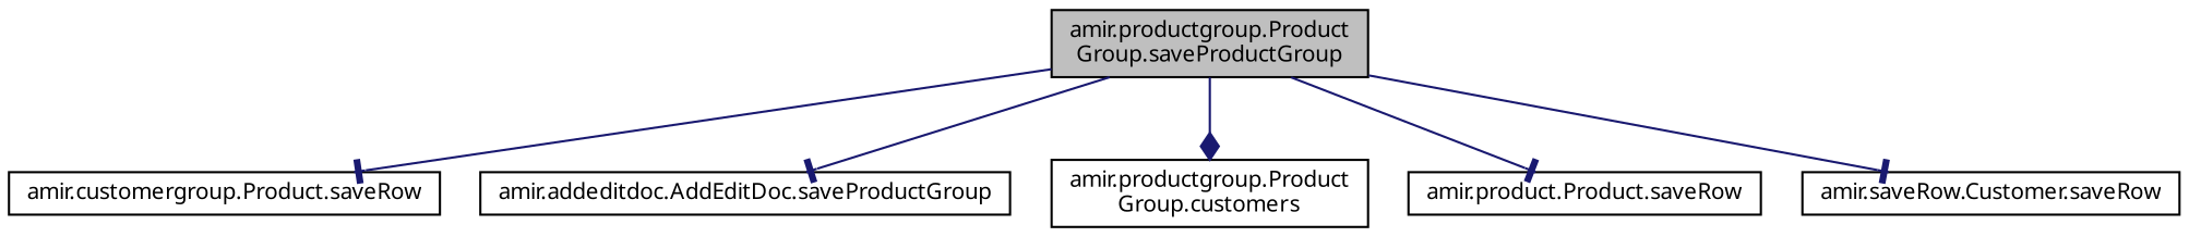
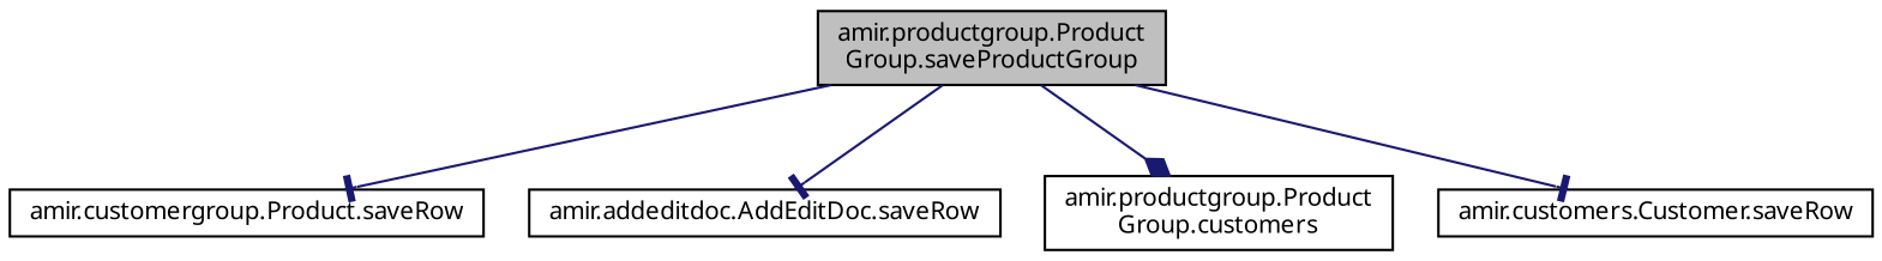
  digraph {
    rankdir=TB
    node [color=black fillcolor=white fontname="FreeSans.ttf" fontsize=10 shape=record style=filled]
    edge [arrowhead=tee color=midnightblue fontname="FreeSans.ttf" fontsize=10 labelfontname="FreeSans.ttf" labelfontsize=10 style=solid]
    n1 [fillcolor=grey75 fontcolor=black height=0.2 label="amir.productgroup.Product\lGroup.saveProductGroup" width=0.4]
    n2 [height=0.2 label="amir.customergroup.Product.saveRow" width=0.4]
-   n3 [height=0.2 label="amir.addeditdoc.AddEditDoc.saveProductGroup" width=0.4]
+   n3 [height=0.2 label="amir.addeditdoc.AddEditDoc.saveRow" width=0.4]
    n4 [height=0.2 label="amir.productgroup.Product\lGroup.customers" width=0.4]
-   n5 [height=0.2 label="amir.product.Product.saveRow" width=0.4]
-   n6 [height=0.2 label="amir.saveRow.Customer.saveRow" width=0.4]
+   n6 [height=0.2 label="amir.customers.Customer.saveRow" width=0.4]
    n1 -> n2
    n1 -> n3
    n1 -> n4 [arrowhead=diamond]
-   n1 -> n5
    n1 -> n6
  }
